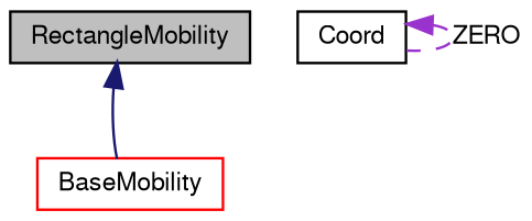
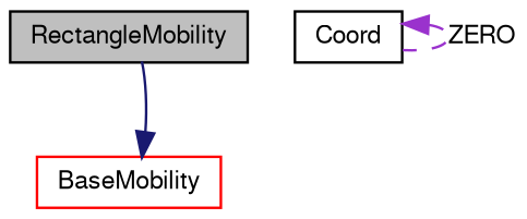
  digraph {
    node [color=black fillcolor=white fontname=FreeSans fontsize=10 shape=record style=filled]
    edge [dir=back fontname=FreeSans fontsize=10 labelfontname=FreeSans labelfontsize=10]
    n1 [fillcolor=grey75 fontcolor=black height=0.2 label=RectangleMobility width=0.4]
    n2 [color=red height=0.2 label=BaseMobility width=0.4]
    n3 [height=0.2 label=Coord width=0.4]
-   n1 -> n2 [color=midnightblue style=solid]
+   n2 -> n1 [color=midnightblue style=solid]
    n3 -> n3 [color=darkorchid3 label=ZERO style=dashed]
  }
